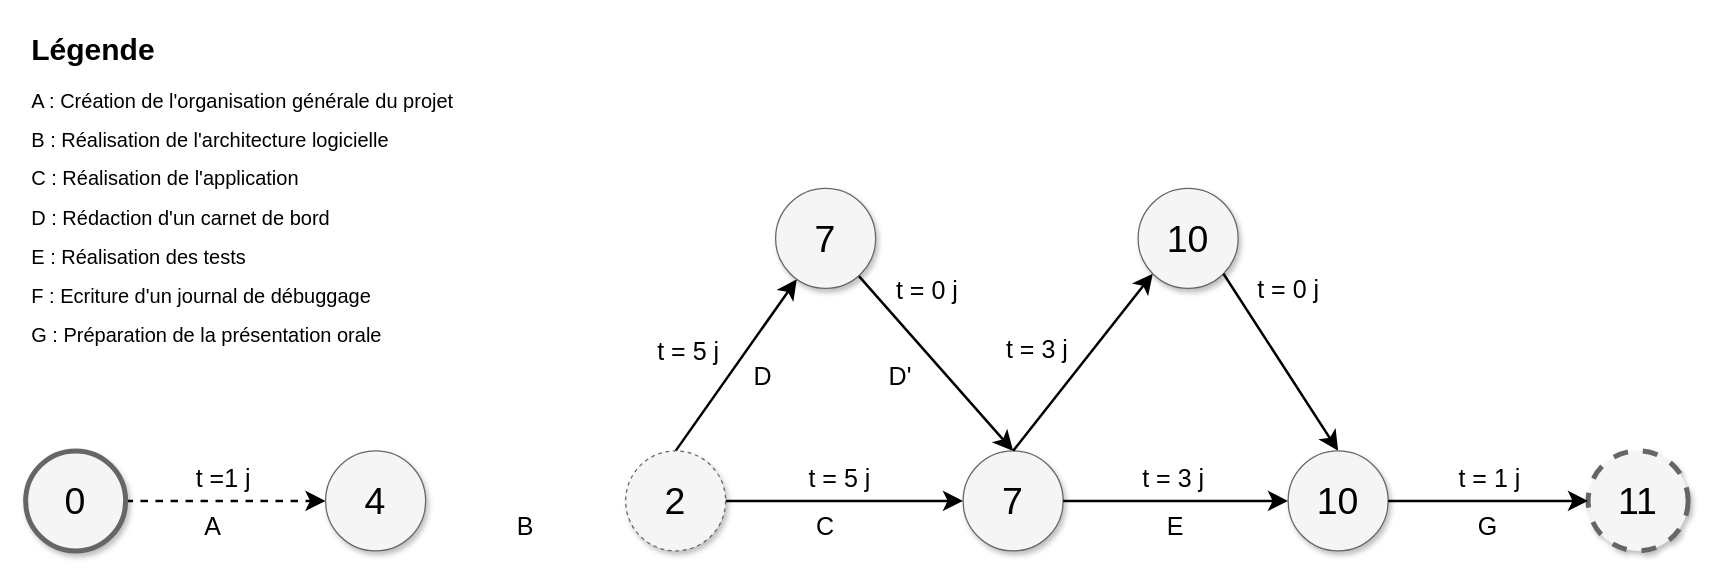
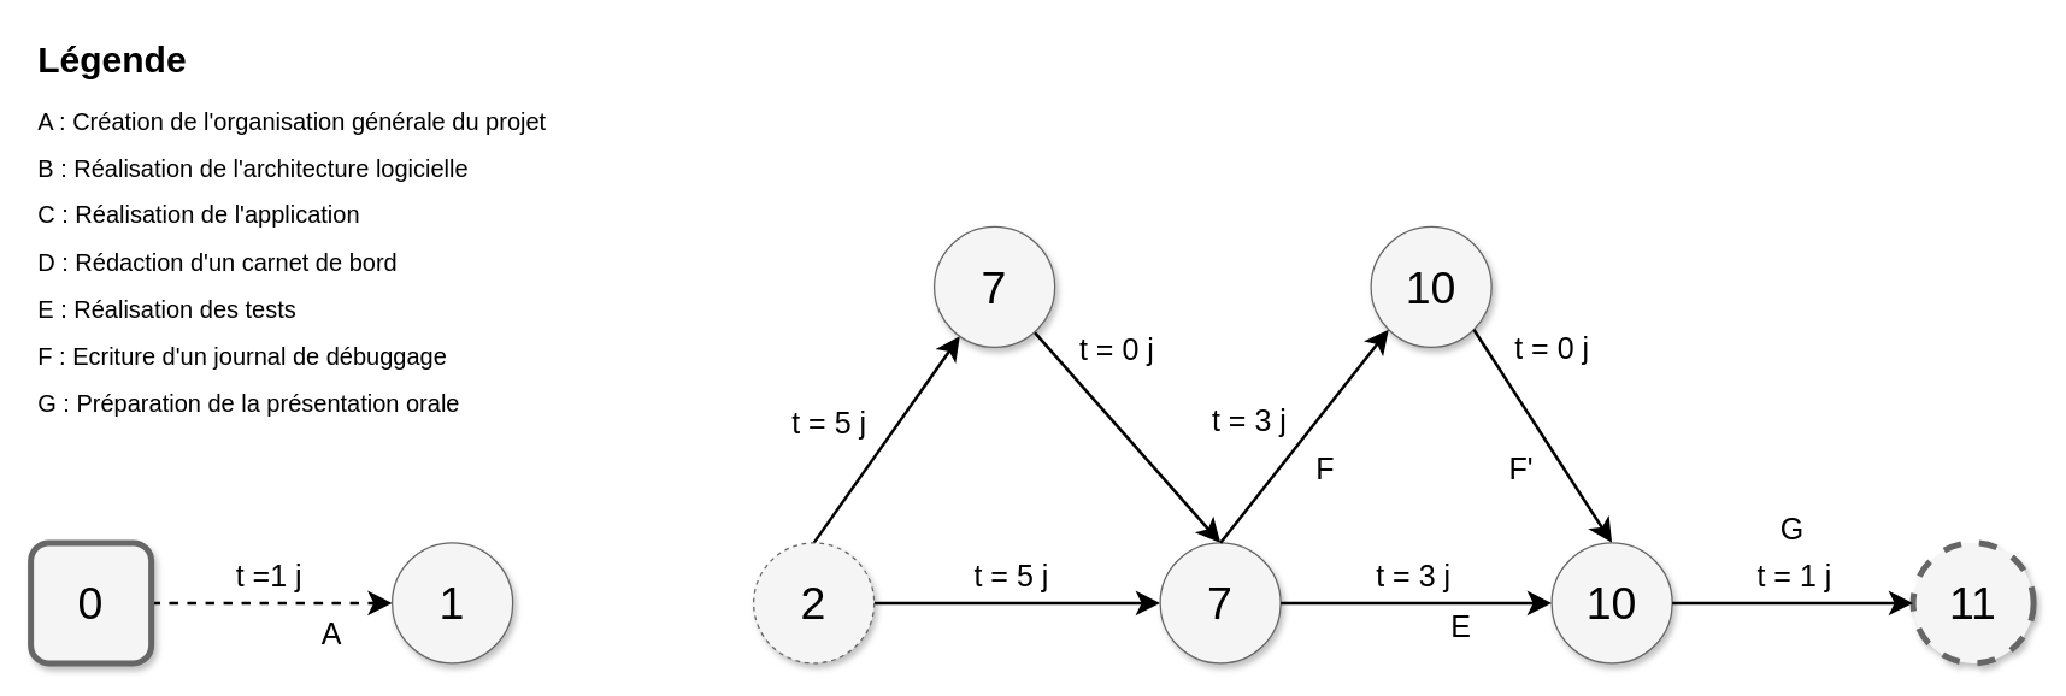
  <mxCell id="0" style=";html=1;" />
  <mxCell id="1" style=";html=1;" parent="0" />
  <mxCell id="2" style="edgeStyle=none;curved=1;html=1;startSize=10;endArrow=classic;endFill=1;endSize=10;strokeColor=#000000;strokeWidth=2;fontSize=12;dashed=1;" parent="1" source="4" target="7" edge="1"><mxGeometry relative="1" as="geometry" /></mxCell>
  <mxCell id="3" value="t =1 j" style="text;html=1;resizable=0;points=[];align=center;verticalAlign=middle;labelBackgroundColor=none;fontSize=20;" parent="2" vertex="1" connectable="0"><mxGeometry x="0.255" y="-5" relative="1" as="geometry"><mxPoint x="-23" y="-25" as="offset" /></mxGeometry></mxCell>
- <mxCell id="4" value="0" style="ellipse;whiteSpace=wrap;html=1;rounded=0;shadow=1;strokeColor=#666666;strokeWidth=4;fontSize=30;align=center;fillColor=#f5f5f5;" parent="1" vertex="1"><mxGeometry x="20" y="360" width="80" height="80" as="geometry" /></mxCell>
+ <mxCell id="4" value="0" style="whiteSpace=wrap;html=1;shadow=1;strokeColor=#666666;strokeWidth=4;fontSize=30;align=center;fillColor=#f5f5f5;rounded=1;" parent="1" vertex="1"><mxGeometry x="20" y="360" width="80" height="80" as="geometry" /></mxCell>
  <mxCell id="5" style="edgeStyle=none;curved=1;html=1;startSize=10;endFill=1;endSize=10;strokeWidth=2;fontSize=12;exitX=0.5;exitY=0;exitDx=0;exitDy=0;" parent="1" source="13" target="10" edge="1"><mxGeometry relative="1" as="geometry"><mxPoint x="280" y="30" as="sourcePoint" /></mxGeometry></mxCell>
  <mxCell id="6" value="t = 5 j" style="text;html=1;resizable=0;points=[];align=center;verticalAlign=middle;labelBackgroundColor=#ffffff;fontSize=20;" parent="5" vertex="1" connectable="0"><mxGeometry x="0.167" y="-3" relative="1" as="geometry"><mxPoint x="-49" y="-2" as="offset" /></mxGeometry></mxCell>
- <mxCell id="7" value="4" style="ellipse;whiteSpace=wrap;html=1;rounded=0;shadow=1;strokeColor=#666666;strokeWidth=1;fontSize=30;align=center;fillColor=#f5f5f5;" parent="1" vertex="1"><mxGeometry x="260" y="360" width="80" height="80" as="geometry" /></mxCell>
+ <mxCell id="7" value="1" style="ellipse;whiteSpace=wrap;html=1;rounded=0;shadow=1;strokeColor=#666666;strokeWidth=1;fontSize=30;align=center;fillColor=#f5f5f5;" parent="1" vertex="1"><mxGeometry x="260" y="360" width="80" height="80" as="geometry" /></mxCell>
  <mxCell id="8" style="edgeStyle=none;curved=1;html=1;startSize=10;endFill=1;endSize=10;strokeWidth=2;fontSize=12;entryX=0.5;entryY=0;entryDx=0;entryDy=0;" parent="1" source="10" target="21" edge="1"><mxGeometry relative="1" as="geometry"><mxPoint x="830" y="310" as="targetPoint" /></mxGeometry></mxCell>
  <mxCell id="9" value="t = 0 j" style="text;html=1;resizable=0;points=[];align=center;verticalAlign=middle;labelBackgroundColor=#ffffff;fontSize=20;" parent="8" vertex="1" connectable="0"><mxGeometry x="-0.073" y="-5" relative="1" as="geometry"><mxPoint y="-58" as="offset" /></mxGeometry></mxCell>
  <mxCell id="10" value="7" style="ellipse;whiteSpace=wrap;html=1;rounded=0;shadow=1;strokeColor=#666666;strokeWidth=1;fontSize=30;align=center;fillColor=#f5f5f5;" parent="1" vertex="1"><mxGeometry x="620" y="150" width="80" height="80" as="geometry" /></mxCell>
  <mxCell id="11" style="edgeStyle=none;curved=1;html=1;startSize=10;endFill=1;endSize=10;strokeWidth=2;fontSize=12;entryX=0;entryY=0.5;entryDx=0;entryDy=0;" parent="1" source="13" target="21" edge="1"><mxGeometry relative="1" as="geometry"><mxPoint x="740" y="400" as="targetPoint" /></mxGeometry></mxCell>
  <mxCell id="12" value="t = 5 j" style="text;html=1;resizable=0;points=[];align=center;verticalAlign=middle;labelBackgroundColor=#ffffff;fontSize=20;" parent="11" vertex="1" connectable="0"><mxGeometry x="-0.349" y="-1" relative="1" as="geometry"><mxPoint x="28" y="-21" as="offset" /></mxGeometry></mxCell>
  <mxCell id="13" value="2" style="ellipse;whiteSpace=wrap;html=1;rounded=0;shadow=1;strokeColor=#666666;strokeWidth=1;fontSize=30;align=center;fillColor=#f5f5f5;dashed=1;" parent="1" vertex="1"><mxGeometry x="500" y="360" width="80" height="80" as="geometry" /></mxCell>
  <mxCell id="14" value="11" style="ellipse;whiteSpace=wrap;html=1;rounded=0;shadow=1;strokeColor=#666666;strokeWidth=4;fontSize=30;align=center;fillColor=#f5f5f5;dashed=1;" parent="1" vertex="1"><mxGeometry x="1270" y="360" width="80" height="80" as="geometry" /></mxCell>
- <mxCell id="15" value="A" style="text;html=1;strokeColor=none;fillColor=none;align=center;verticalAlign=middle;whiteSpace=wrap;rounded=0;shadow=1;labelBackgroundColor=none;fontSize=20;" parent="1" vertex="1"><mxGeometry x="150" y="410" width="40" height="20" as="geometry" /></mxCell>
- <mxCell id="16" value="B" style="text;html=1;strokeColor=none;fillColor=none;align=center;verticalAlign=middle;whiteSpace=wrap;rounded=0;shadow=1;labelBackgroundColor=none;fontSize=20;" parent="1" vertex="1"><mxGeometry x="400" y="410" width="40" height="20" as="geometry" /></mxCell>
- <mxCell id="17" value="D" style="text;html=1;strokeColor=none;fillColor=none;align=center;verticalAlign=middle;whiteSpace=wrap;rounded=0;shadow=1;labelBackgroundColor=none;fontSize=20;" parent="1" vertex="1"><mxGeometry x="590" y="290" width="40" height="20" as="geometry" /></mxCell>
- <mxCell id="18" value="C" style="text;html=1;strokeColor=none;fillColor=none;align=center;verticalAlign=middle;whiteSpace=wrap;rounded=0;shadow=1;labelBackgroundColor=none;fontSize=20;" parent="1" vertex="1"><mxGeometry x="640" y="410" width="40" height="20" as="geometry" /></mxCell>
- <mxCell id="19" value="D'" style="text;html=1;strokeColor=none;fillColor=none;align=center;verticalAlign=middle;whiteSpace=wrap;rounded=0;shadow=1;labelBackgroundColor=none;fontSize=20;" vertex="1" parent="1"><mxGeometry x="700" y="290" width="40" height="20" as="geometry" /></mxCell>
+ <mxCell id="15" value="A" style="text;html=1;strokeColor=none;fillColor=none;align=center;verticalAlign=middle;whiteSpace=wrap;rounded=0;shadow=1;labelBackgroundColor=none;fontSize=20;" parent="1" vertex="1"><mxGeometry x="200" y="410" width="40" height="20" as="geometry" /></mxCell>
  <mxCell id="20" value="&lt;h1&gt;&lt;span&gt;&lt;font style=&quot;font-size: 24px&quot;&gt;Légende&lt;/font&gt;&lt;/span&gt;&lt;/h1&gt;&lt;p style=&quot;text-align: justify&quot;&gt;&lt;font size=&quot;3&quot;&gt;&lt;span style=&quot;font-weight: normal&quot;&gt;A : Création de l'organisation générale du projet&lt;br&gt;&lt;/span&gt;&lt;/font&gt;&lt;/p&gt;&lt;p&gt;&lt;font size=&quot;3&quot;&gt;&lt;span style=&quot;font-weight: normal&quot;&gt;B :&amp;nbsp;Réalisation de l'architecture logicielle&lt;br&gt;&lt;/span&gt;&lt;/font&gt;&lt;/p&gt;&lt;p&gt;&lt;font size=&quot;3&quot;&gt;&lt;span style=&quot;font-weight: normal&quot;&gt;C : Réalisation de l'application&lt;/span&gt;&lt;/font&gt;&lt;/p&gt;&lt;p&gt;&lt;/p&gt;&lt;p&gt;&lt;/p&gt;&lt;p style=&quot;text-align: justify&quot;&gt;&lt;font size=&quot;3&quot;&gt;&lt;span style=&quot;font-weight: normal&quot;&gt;D : Rédaction d'un carnet de bord&lt;/span&gt;&lt;/font&gt;&lt;/p&gt;&lt;p style=&quot;text-align: justify&quot;&gt;&lt;font size=&quot;3&quot;&gt;&lt;span style=&quot;font-weight: normal&quot;&gt;E : Réalisation des tests&lt;/span&gt;&lt;/font&gt;&lt;/p&gt;&lt;p style=&quot;text-align: justify&quot;&gt;&lt;font size=&quot;3&quot;&gt;&lt;span style=&quot;font-weight: normal&quot;&gt;F : Ecriture d'un journal de débuggage&lt;/span&gt;&lt;/font&gt;&lt;/p&gt;&lt;p style=&quot;text-align: justify&quot;&gt;&lt;font size=&quot;3&quot;&gt;&lt;span style=&quot;font-weight: normal&quot;&gt;G : Préparation de la présentation orale&lt;/span&gt;&lt;/font&gt;&lt;/p&gt;" style="text;html=1;strokeColor=none;fillColor=none;spacing=5;spacingTop=-20;whiteSpace=wrap;overflow=hidden;rounded=0;" vertex="1" parent="1"><mxGeometry x="20" y="20" width="480" height="280" as="geometry" /></mxCell>
  <mxCell id="21" value="7" style="ellipse;whiteSpace=wrap;html=1;rounded=0;shadow=1;strokeColor=#666666;strokeWidth=1;fontSize=30;align=center;fillColor=#f5f5f5;" vertex="1" parent="1"><mxGeometry x="770" y="360" width="80" height="80" as="geometry" /></mxCell>
  <mxCell id="22" style="edgeStyle=none;curved=1;html=1;startSize=10;endFill=1;endSize=10;strokeWidth=2;fontSize=12;exitX=0.5;exitY=0;exitDx=0;exitDy=0;entryX=0;entryY=1;entryDx=0;entryDy=0;" edge="1" parent="1" source="21" target="24"><mxGeometry relative="1" as="geometry"><mxPoint x="880" y="337.32" as="sourcePoint" /><mxPoint x="976.933" y="199.999" as="targetPoint" /></mxGeometry></mxCell>
  <mxCell id="23" value="t = 3 j" style="text;html=1;resizable=0;points=[];align=center;verticalAlign=middle;labelBackgroundColor=#ffffff;fontSize=20;" vertex="1" connectable="0" parent="22"><mxGeometry x="0.167" y="-3" relative="1" as="geometry"><mxPoint x="-49" y="-2" as="offset" /></mxGeometry></mxCell>
  <mxCell id="24" value="10" style="ellipse;whiteSpace=wrap;html=1;rounded=0;shadow=1;strokeColor=#666666;strokeWidth=1;fontSize=30;align=center;fillColor=#f5f5f5;" vertex="1" parent="1"><mxGeometry x="910" y="150" width="80" height="80" as="geometry" /></mxCell>
  <mxCell id="25" style="edgeStyle=none;curved=1;html=1;startSize=10;endFill=1;endSize=10;strokeWidth=2;fontSize=12;exitX=1;exitY=1;exitDx=0;exitDy=0;entryX=0.5;entryY=0;entryDx=0;entryDy=0;" edge="1" parent="1" source="24" target="31"><mxGeometry relative="1" as="geometry"><mxPoint x="1070" y="216.002" as="sourcePoint" /><mxPoint x="1060" y="340" as="targetPoint" /></mxGeometry></mxCell>
  <mxCell id="26" value="t = 0 j" style="text;html=1;resizable=0;points=[];align=center;verticalAlign=middle;labelBackgroundColor=#ffffff;fontSize=20;" vertex="1" connectable="0" parent="25"><mxGeometry x="-0.073" y="-5" relative="1" as="geometry"><mxPoint x="13" y="-57" as="offset" /></mxGeometry></mxCell>
  <mxCell id="27" style="edgeStyle=none;curved=1;html=1;startSize=10;endFill=1;endSize=10;strokeWidth=2;fontSize=12;exitX=1;exitY=0.5;exitDx=0;exitDy=0;entryX=0;entryY=0.5;entryDx=0;entryDy=0;" edge="1" parent="1" source="21" target="31"><mxGeometry relative="1" as="geometry"><mxPoint x="900" y="399.5" as="sourcePoint" /><mxPoint x="1010" y="400" as="targetPoint" /></mxGeometry></mxCell>
  <mxCell id="28" value="t = 3 j" style="text;html=1;resizable=0;points=[];align=center;verticalAlign=middle;labelBackgroundColor=#ffffff;fontSize=20;" vertex="1" connectable="0" parent="27"><mxGeometry x="-0.349" y="-1" relative="1" as="geometry"><mxPoint x="28" y="-21" as="offset" /></mxGeometry></mxCell>
+ <mxCell id="29" value="F" style="text;html=1;strokeColor=none;fillColor=none;align=center;verticalAlign=middle;whiteSpace=wrap;rounded=0;shadow=1;labelBackgroundColor=none;fontSize=20;" vertex="1" parent="1"><mxGeometry x="860" y="300" width="40" height="20" as="geometry" /></mxCell>
+ <mxCell id="30" value="F'" style="text;html=1;strokeColor=none;fillColor=none;align=center;verticalAlign=middle;whiteSpace=wrap;rounded=0;shadow=1;labelBackgroundColor=none;fontSize=20;" vertex="1" parent="1"><mxGeometry x="990" y="300" width="40" height="20" as="geometry" /></mxCell>
  <mxCell id="31" value="10" style="ellipse;whiteSpace=wrap;html=1;rounded=0;shadow=1;strokeColor=#666666;strokeWidth=1;fontSize=30;align=center;fillColor=#f5f5f5;" vertex="1" parent="1"><mxGeometry x="1030" y="360" width="80" height="80" as="geometry" /></mxCell>
  <mxCell id="32" style="edgeStyle=none;curved=1;html=1;startSize=10;endFill=1;endSize=10;strokeWidth=2;fontSize=12;exitX=1;exitY=0.5;exitDx=0;exitDy=0;entryX=0;entryY=0.5;entryDx=0;entryDy=0;" edge="1" parent="1" source="31" target="14"><mxGeometry relative="1" as="geometry"><mxPoint x="1110" y="350" as="sourcePoint" /><mxPoint x="1280" y="400" as="targetPoint" /></mxGeometry></mxCell>
  <mxCell id="33" value="t = 1 j" style="text;html=1;resizable=0;points=[];align=center;verticalAlign=middle;labelBackgroundColor=#ffffff;fontSize=20;" vertex="1" connectable="0" parent="32"><mxGeometry x="-0.349" y="-1" relative="1" as="geometry"><mxPoint x="28" y="-21" as="offset" /></mxGeometry></mxCell>
- <mxCell id="34" value="E" style="text;html=1;strokeColor=none;fillColor=none;align=center;verticalAlign=middle;whiteSpace=wrap;rounded=0;shadow=1;labelBackgroundColor=none;fontSize=20;" vertex="1" parent="1"><mxGeometry x="920" y="410" width="40" height="20" as="geometry" /></mxCell>
- <mxCell id="35" value="G" style="text;html=1;strokeColor=none;fillColor=none;align=center;verticalAlign=middle;whiteSpace=wrap;rounded=0;shadow=1;labelBackgroundColor=none;fontSize=20;" vertex="1" parent="1"><mxGeometry x="1170" y="410" width="40" height="20" as="geometry" /></mxCell>
+ <mxCell id="34" value="E" style="text;html=1;strokeColor=none;fillColor=none;align=center;verticalAlign=middle;whiteSpace=wrap;rounded=0;shadow=1;labelBackgroundColor=none;fontSize=20;" vertex="1" parent="1"><mxGeometry x="950" y="405" width="40" height="20" as="geometry" /></mxCell>
+ <mxCell id="35" value="G" style="text;html=1;strokeColor=none;fillColor=none;align=center;verticalAlign=middle;whiteSpace=wrap;rounded=0;shadow=1;labelBackgroundColor=none;fontSize=20;" vertex="1" parent="1"><mxGeometry x="1170" y="340" width="40" height="20" as="geometry" /></mxCell>
